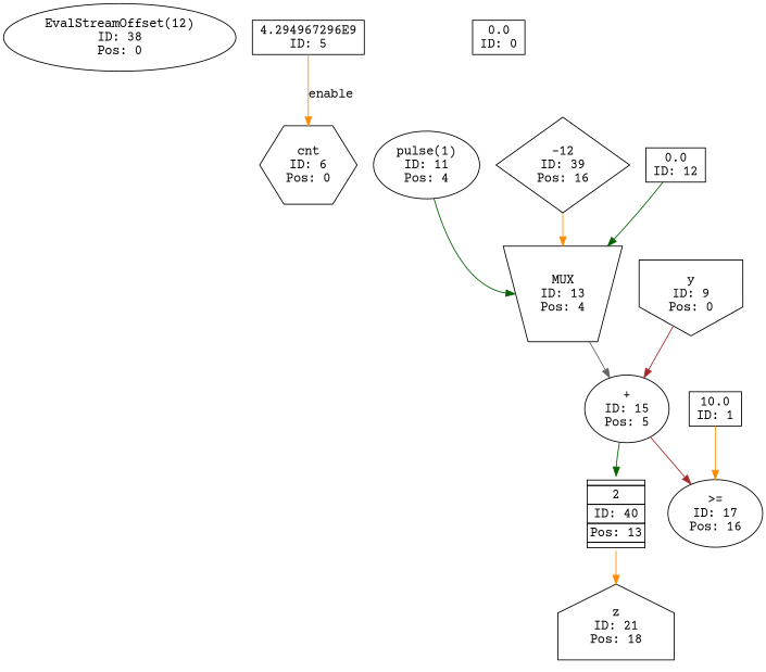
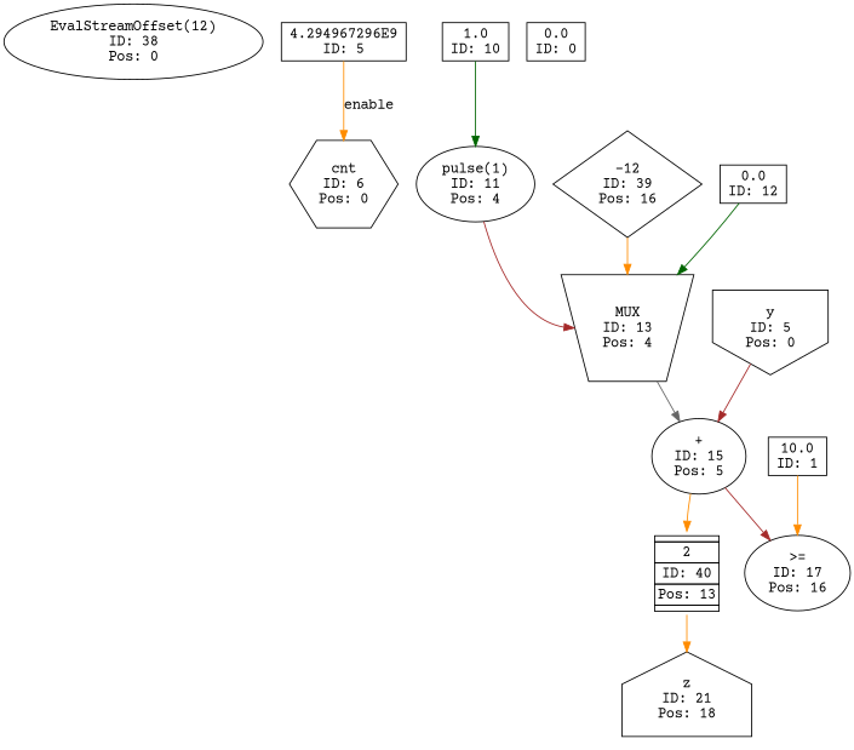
  digraph {
    fontname="Courier Prime"
    node [fontname="Courier Prime" shape=box]
    edge [color=darkorange fontname="Courier Prime" photon_data="EDGE,SrcNode:15,SrcNodePort:result"]
    n1 [label="EvalStreamOffset(12)\nID: 38\nPos: 0" shape=""]
    n2 [label="cnt\nID: 6\nPos: 0" shape=hexagon]
    n3 [label="4.294967296E9\nID: 5"]
+   n4 [label="1.0\nID: 10"]
    n5 [label="pulse(1)\nID: 11\nPos: 4" shape=""]
    n6 [height=0.5 label="MUX\nID: 13\nPos: 4" shape=invtrapezium]
    n7 [label="+\nID: 15\nPos: 5" shape=""]
    n8 [label="-12\nID: 39\nPos: 16" shape=diamond]
    n9 [label="0.0\nID: 12"]
    n10 [label=">=\nID: 17\nPos: 16" shape=""]
    n11 [label=<<TABLE BORDER="0" CELLSPACING="0" CELLBORDER="1"> <TR><TD></TD></TR><TR><TD>2</TD></TR><TR><TD>ID: 40</TD></TR> <TR><TD>Pos: 13</TD></TR> <TR><TD></TD></TR> </TABLE>> shape=plaintext]
-   n12 [label="y\nID: 9\nPos: 0" shape=invhouse]
+   n12 [label="y\nID: 5\nPos: 0" shape=invhouse]
    n13 [label="z\nID: 21\nPos: 18" shape=house]
    n14 [label="10.0\nID: 1"]
    n15 [label="0.0\nID: 0"]
    n3 -> n2 [label=enable photon_data="EDGE,SrcNode:5,SrcNodePort:value"]
-   n5 -> n6 [color=darkgreen headport=w photon_data="EDGE,SrcNode:11,SrcNodePort:output"]
+   n4 -> n5 [color=darkgreen photon_data="EDGE,SrcNode:10,SrcNodePort:value"]
+   n5 -> n6 [color=brown headport=w photon_data="EDGE,SrcNode:11,SrcNodePort:output"]
    n6 -> n7 [color=gray40 photon_data="EDGE,SrcNode:13,SrcNodePort:result"]
    n7 -> n10 [color=brown]
-   n7 -> n11 [color=darkgreen headport=n]
+   n7 -> n11 [headport=n]
    n8 -> n6 [photon_data="EDGE,SrcNode:39,SrcNodePort:output"]
    n9 -> n6 [color=darkgreen photon_data="EDGE,SrcNode:12,SrcNodePort:value"]
    n11 -> n13 [photon_data="EDGE,SrcNode:40,SrcNodePort:output" tailport=s]
    n12 -> n7 [color=brown photon_data="EDGE,SrcNode:9,SrcNodePort:data"]
    n14 -> n10 [photon_data="EDGE,SrcNode:1,SrcNodePort:value"]
  }
